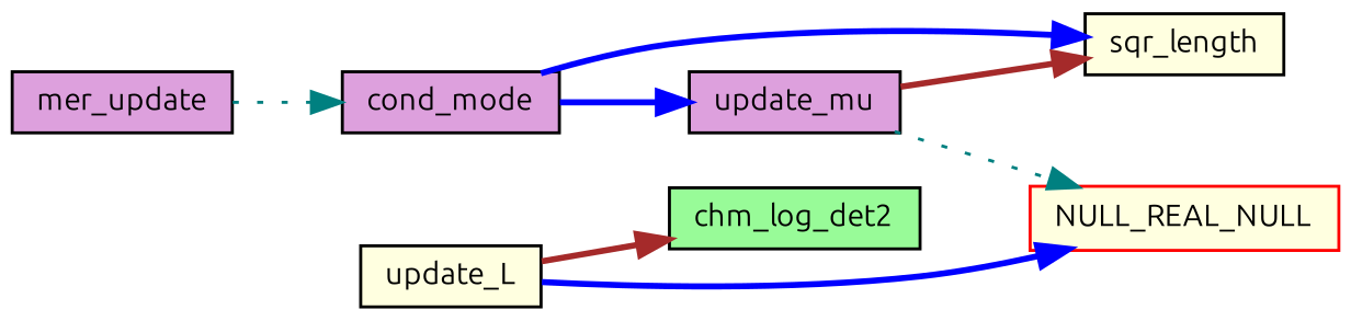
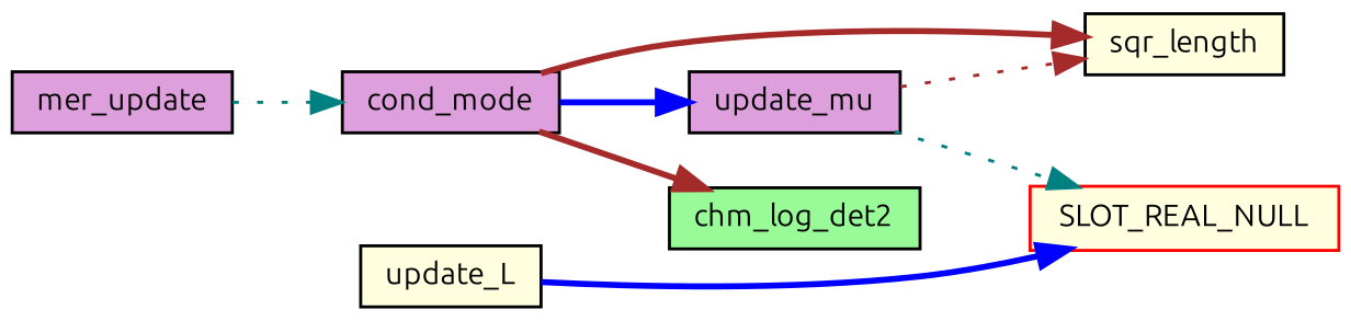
  digraph {
    fontname=Ubuntu
    rankdir=LR
    node [color=black fillcolor=plum fontname=Ubuntu fontsize=10 shape=record style=filled]
    edge [color=blue fontname=Ubuntu fontsize=10 labelfontname="FreeSans.ttf" labelfontsize=10 style=bold]
    n1 [fontcolor=black height=0.2 label=mer_update width=0.4]
    n2 [height=0.2 label=cond_mode width=0.4]
    n3 [fillcolor=lightyellow height=0.2 label=sqr_length width=0.4]
    n4 [height=0.2 label=update_mu width=0.4]
    n5 [fillcolor=lightyellow height=0.2 label=update_L width=0.4]
    n6 [fillcolor=palegreen height=0.2 label=chm_log_det2 width=0.4]
-   n7 [color=red fillcolor=lightyellow height=0.2 label=NULL_REAL_NULL width=0.4]
+   n7 [color=red fillcolor=lightyellow height=0.2 label=SLOT_REAL_NULL width=0.4]
    n1 -> n2 [color=teal style=dotted]
-   n2 -> n3
+   n2 -> n3 [color=brown]
    n2 -> n4
-   n4 -> n3 [color=brown]
+   n4 -> n3 [color=brown style=dotted]
    n4 -> n7 [color=teal style=dotted]
-   n5 -> n6 [color=brown]
+   n2 -> n6 [color=brown]
    n5 -> n7
  }
